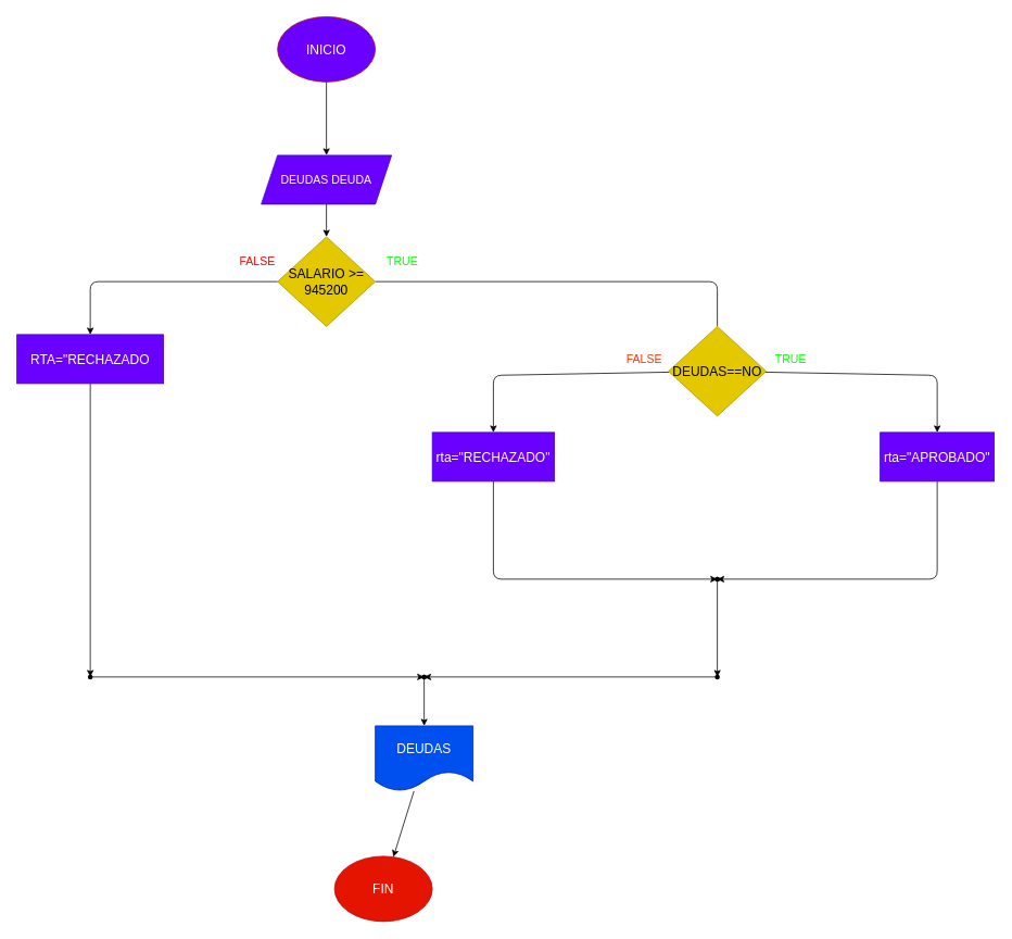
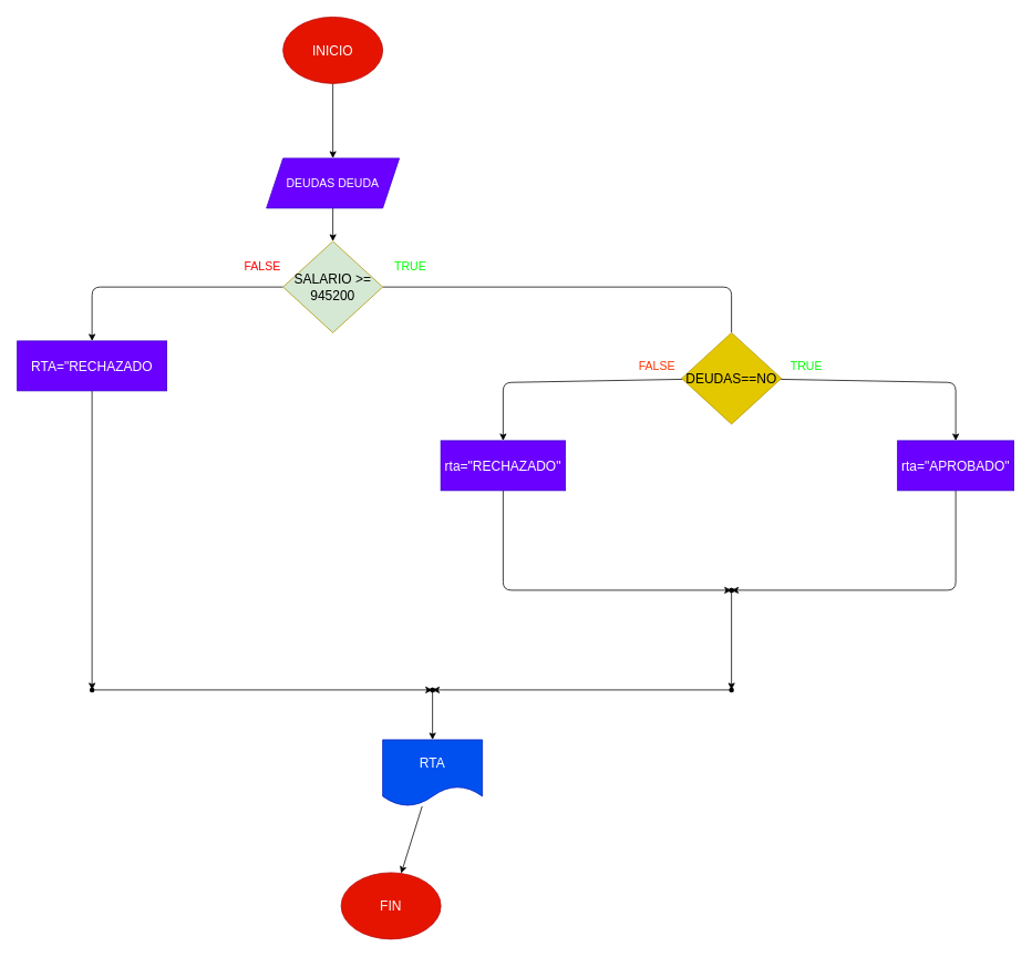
  <mxCell id="0" />
  <mxCell id="1" parent="0" />
  <mxCell id="2" value="" style="edgeStyle=none;html=1;fontSize=18;" parent="1" source="3" target="5" edge="1"><mxGeometry relative="1" as="geometry" /></mxCell>
- <mxCell id="3" value="&lt;font size=&quot;3&quot;&gt;INICIO&lt;/font&gt;" style="ellipse;whiteSpace=wrap;html=1;fillColor=#6a00ff;fontColor=#ffffff;strokeColor=#B20000;" parent="1" vertex="1"><mxGeometry x="340" y="20" width="120" height="80" as="geometry" /></mxCell>
+ <mxCell id="3" value="&lt;font size=&quot;3&quot;&gt;INICIO&lt;/font&gt;" style="ellipse;whiteSpace=wrap;html=1;fillColor=#e51400;fontColor=#ffffff;strokeColor=#B20000;" parent="1" vertex="1"><mxGeometry x="340" y="20" width="120" height="80" as="geometry" /></mxCell>
  <mxCell id="4" value="" style="edgeStyle=none;html=1;fontSize=14;" parent="1" source="5" target="8" edge="1"><mxGeometry relative="1" as="geometry" /></mxCell>
  <mxCell id="5" value="&lt;font style=&quot;font-size: 14px;&quot;&gt;DEUDAS DEUDA&lt;/font&gt;" style="shape=parallelogram;perimeter=parallelogramPerimeter;whiteSpace=wrap;html=1;fixedSize=1;fillColor=#6a00ff;fontColor=#ffffff;strokeColor=#3700CC;" parent="1" vertex="1"><mxGeometry x="320" y="190" width="160" height="60" as="geometry" /></mxCell>
  <mxCell id="6" value="" style="edgeStyle=none;html=1;fontSize=14;endArrow=none;" parent="1" source="8" target="11" edge="1"><mxGeometry relative="1" as="geometry"><Array as="points"><mxPoint x="880" y="345" /></Array></mxGeometry></mxCell>
  <mxCell id="7" value="" style="edgeStyle=none;html=1;fontSize=14;" parent="1" source="8" target="22" edge="1"><mxGeometry relative="1" as="geometry"><Array as="points"><mxPoint x="110" y="345" /></Array></mxGeometry></mxCell>
- <mxCell id="8" value="&lt;font size=&quot;3&quot;&gt;SALARIO &amp;gt;=&lt;br&gt;945200&lt;br&gt;&lt;/font&gt;" style="rhombus;whiteSpace=wrap;html=1;fillColor=#e3c800;strokeColor=#B09500;fontColor=#000000;" parent="1" vertex="1"><mxGeometry x="340" y="290" width="120" height="110" as="geometry" /></mxCell>
+ <mxCell id="8" value="&lt;font size=&quot;3&quot;&gt;SALARIO &amp;gt;=&lt;br&gt;945200&lt;br&gt;&lt;/font&gt;" style="rhombus;whiteSpace=wrap;html=1;fillColor=#d5e8d4;strokeColor=#B09500;fontColor=#000000;" parent="1" vertex="1"><mxGeometry x="340" y="290" width="120" height="110" as="geometry" /></mxCell>
  <mxCell id="9" value="" style="edgeStyle=none;html=1;fontSize=14;" parent="1" source="11" target="13" edge="1"><mxGeometry relative="1" as="geometry"><Array as="points"><mxPoint x="1150" y="460" /></Array></mxGeometry></mxCell>
  <mxCell id="10" value="" style="edgeStyle=none;html=1;fontSize=14;" parent="1" source="11" target="15" edge="1"><mxGeometry relative="1" as="geometry"><Array as="points"><mxPoint x="605" y="460" /></Array></mxGeometry></mxCell>
  <mxCell id="11" value="&lt;font size=&quot;3&quot;&gt;DEUDAS==NO&lt;/font&gt;" style="rhombus;whiteSpace=wrap;html=1;fillColor=#e3c800;strokeColor=#B09500;fontColor=#000000;" parent="1" vertex="1"><mxGeometry x="820" y="400" width="120" height="110" as="geometry" /></mxCell>
  <mxCell id="12" value="" style="edgeStyle=none;html=1;fontSize=14;" parent="1" source="13" target="16" edge="1"><mxGeometry relative="1" as="geometry"><Array as="points"><mxPoint x="1150" y="710" /></Array></mxGeometry></mxCell>
  <mxCell id="13" value="&lt;font size=&quot;3&quot;&gt;rta=&quot;APROBADO&quot;&lt;/font&gt;" style="whiteSpace=wrap;html=1;fillColor=#6a00ff;fontColor=#ffffff;strokeColor=#3700CC;" parent="1" vertex="1"><mxGeometry x="1080" y="530" width="140" height="60" as="geometry" /></mxCell>
  <mxCell id="14" value="" style="edgeStyle=none;html=1;fontSize=14;" parent="1" source="15" target="18" edge="1"><mxGeometry relative="1" as="geometry"><Array as="points"><mxPoint x="605" y="710" /></Array></mxGeometry></mxCell>
  <mxCell id="15" value="&lt;font size=&quot;3&quot;&gt;rta=&quot;RECHAZADO&quot;&lt;/font&gt;" style="whiteSpace=wrap;html=1;fillColor=#6a00ff;fontColor=#ffffff;strokeColor=#3700CC;" parent="1" vertex="1"><mxGeometry x="530" y="530" width="150" height="60" as="geometry" /></mxCell>
  <mxCell id="16" value="" style="shape=waypoint;sketch=0;size=6;pointerEvents=1;points=[];fillColor=default;resizable=0;rotatable=0;perimeter=centerPerimeter;snapToPoint=1;" parent="1" vertex="1"><mxGeometry x="870" y="700" width="20" height="20" as="geometry" /></mxCell>
  <mxCell id="17" value="" style="edgeStyle=none;html=1;fontSize=14;" parent="1" source="18" target="20" edge="1"><mxGeometry relative="1" as="geometry" /></mxCell>
  <mxCell id="18" value="" style="shape=waypoint;sketch=0;size=6;pointerEvents=1;points=[];fillColor=default;resizable=0;rotatable=0;perimeter=centerPerimeter;snapToPoint=1;" parent="1" vertex="1"><mxGeometry x="870" y="700" width="20" height="20" as="geometry" /></mxCell>
  <mxCell id="19" value="" style="edgeStyle=none;html=1;fontSize=14;" parent="1" source="20" target="25" edge="1"><mxGeometry relative="1" as="geometry" /></mxCell>
  <mxCell id="20" value="" style="shape=waypoint;sketch=0;size=6;pointerEvents=1;points=[];fillColor=default;resizable=0;rotatable=0;perimeter=centerPerimeter;snapToPoint=1;" parent="1" vertex="1"><mxGeometry x="870" y="820" width="20" height="20" as="geometry" /></mxCell>
  <mxCell id="21" value="" style="edgeStyle=none;html=1;fontSize=14;" parent="1" source="22" target="24" edge="1"><mxGeometry relative="1" as="geometry" /></mxCell>
  <mxCell id="22" value="&lt;font size=&quot;3&quot;&gt;RTA=&quot;RECHAZADO&lt;/font&gt;" style="whiteSpace=wrap;html=1;fillColor=#6a00ff;fontColor=#ffffff;strokeColor=#3700CC;" parent="1" vertex="1"><mxGeometry x="20" y="410" width="180" height="60" as="geometry" /></mxCell>
  <mxCell id="23" value="" style="edgeStyle=none;html=1;fontSize=14;" parent="1" source="24" target="27" edge="1"><mxGeometry relative="1" as="geometry" /></mxCell>
  <mxCell id="24" value="" style="shape=waypoint;sketch=0;size=6;pointerEvents=1;points=[];fillColor=default;resizable=0;rotatable=0;perimeter=centerPerimeter;snapToPoint=1;" parent="1" vertex="1"><mxGeometry x="100" y="820" width="20" height="20" as="geometry" /></mxCell>
  <mxCell id="25" value="" style="shape=waypoint;sketch=0;size=6;pointerEvents=1;points=[];fillColor=default;resizable=0;rotatable=0;perimeter=centerPerimeter;snapToPoint=1;" parent="1" vertex="1"><mxGeometry x="510" y="820" width="20" height="20" as="geometry" /></mxCell>
  <mxCell id="26" value="" style="edgeStyle=none;html=1;fontSize=14;" parent="1" source="27" target="29" edge="1"><mxGeometry relative="1" as="geometry" /></mxCell>
  <mxCell id="27" value="" style="shape=waypoint;sketch=0;size=6;pointerEvents=1;points=[];fillColor=default;resizable=0;rotatable=0;perimeter=centerPerimeter;snapToPoint=1;" parent="1" vertex="1"><mxGeometry x="510" y="820" width="20" height="20" as="geometry" /></mxCell>
  <mxCell id="28" value="" style="edgeStyle=none;html=1;fontSize=18;" parent="1" source="29" target="30" edge="1"><mxGeometry relative="1" as="geometry" /></mxCell>
- <mxCell id="29" value="&lt;font size=&quot;3&quot;&gt;DEUDAS&lt;/font&gt;" style="shape=document;whiteSpace=wrap;html=1;boundedLbl=1;sketch=0;fillColor=#0050ef;fontColor=#ffffff;strokeColor=#001DBC;" parent="1" vertex="1"><mxGeometry x="460" y="890" width="120" height="80" as="geometry" /></mxCell>
+ <mxCell id="29" value="&lt;font size=&quot;3&quot;&gt;RTA&lt;/font&gt;" style="shape=document;whiteSpace=wrap;html=1;boundedLbl=1;sketch=0;fillColor=#0050ef;fontColor=#ffffff;strokeColor=#001DBC;" parent="1" vertex="1"><mxGeometry x="460" y="890" width="120" height="80" as="geometry" /></mxCell>
  <mxCell id="30" value="&lt;font size=&quot;3&quot;&gt;FIN&lt;/font&gt;" style="ellipse;whiteSpace=wrap;html=1;sketch=0;fillColor=#e51400;fontColor=#ffffff;strokeColor=#B20000;" parent="1" vertex="1"><mxGeometry x="410" y="1050" width="120" height="80" as="geometry" /></mxCell>
  <mxCell id="31" value="&lt;span style=&quot;font-size: 14px;&quot;&gt;&lt;font color=&quot;#fa0000&quot;&gt;FALSE&lt;/font&gt;&lt;/span&gt;" style="text;html=1;align=center;verticalAlign=middle;resizable=0;points=[];autosize=1;strokeColor=none;fillColor=none;" vertex="1" parent="1"><mxGeometry x="280" y="305" width="70" height="30" as="geometry" /></mxCell>
  <mxCell id="32" value="&lt;font color=&quot;#00ff00&quot;&gt;TRUE&lt;/font&gt;" style="text;html=1;align=center;verticalAlign=middle;resizable=0;points=[];autosize=1;strokeColor=none;fillColor=none;fontSize=14;fontColor=#fa0000;" vertex="1" parent="1"><mxGeometry x="463" y="305" width="60" height="30" as="geometry" /></mxCell>
  <mxCell id="33" value="TRUE" style="text;html=1;align=center;verticalAlign=middle;resizable=0;points=[];autosize=1;strokeColor=none;fillColor=none;fontSize=14;fontColor=#00FF00;" vertex="1" parent="1"><mxGeometry x="940" y="425" width="60" height="30" as="geometry" /></mxCell>
  <mxCell id="34" value="&lt;font color=&quot;#ff3300&quot;&gt;FALSE&lt;/font&gt;" style="text;html=1;align=center;verticalAlign=middle;resizable=0;points=[];autosize=1;strokeColor=none;fillColor=none;fontSize=14;fontColor=#00FF00;" vertex="1" parent="1"><mxGeometry x="755" y="425" width="70" height="30" as="geometry" /></mxCell>
